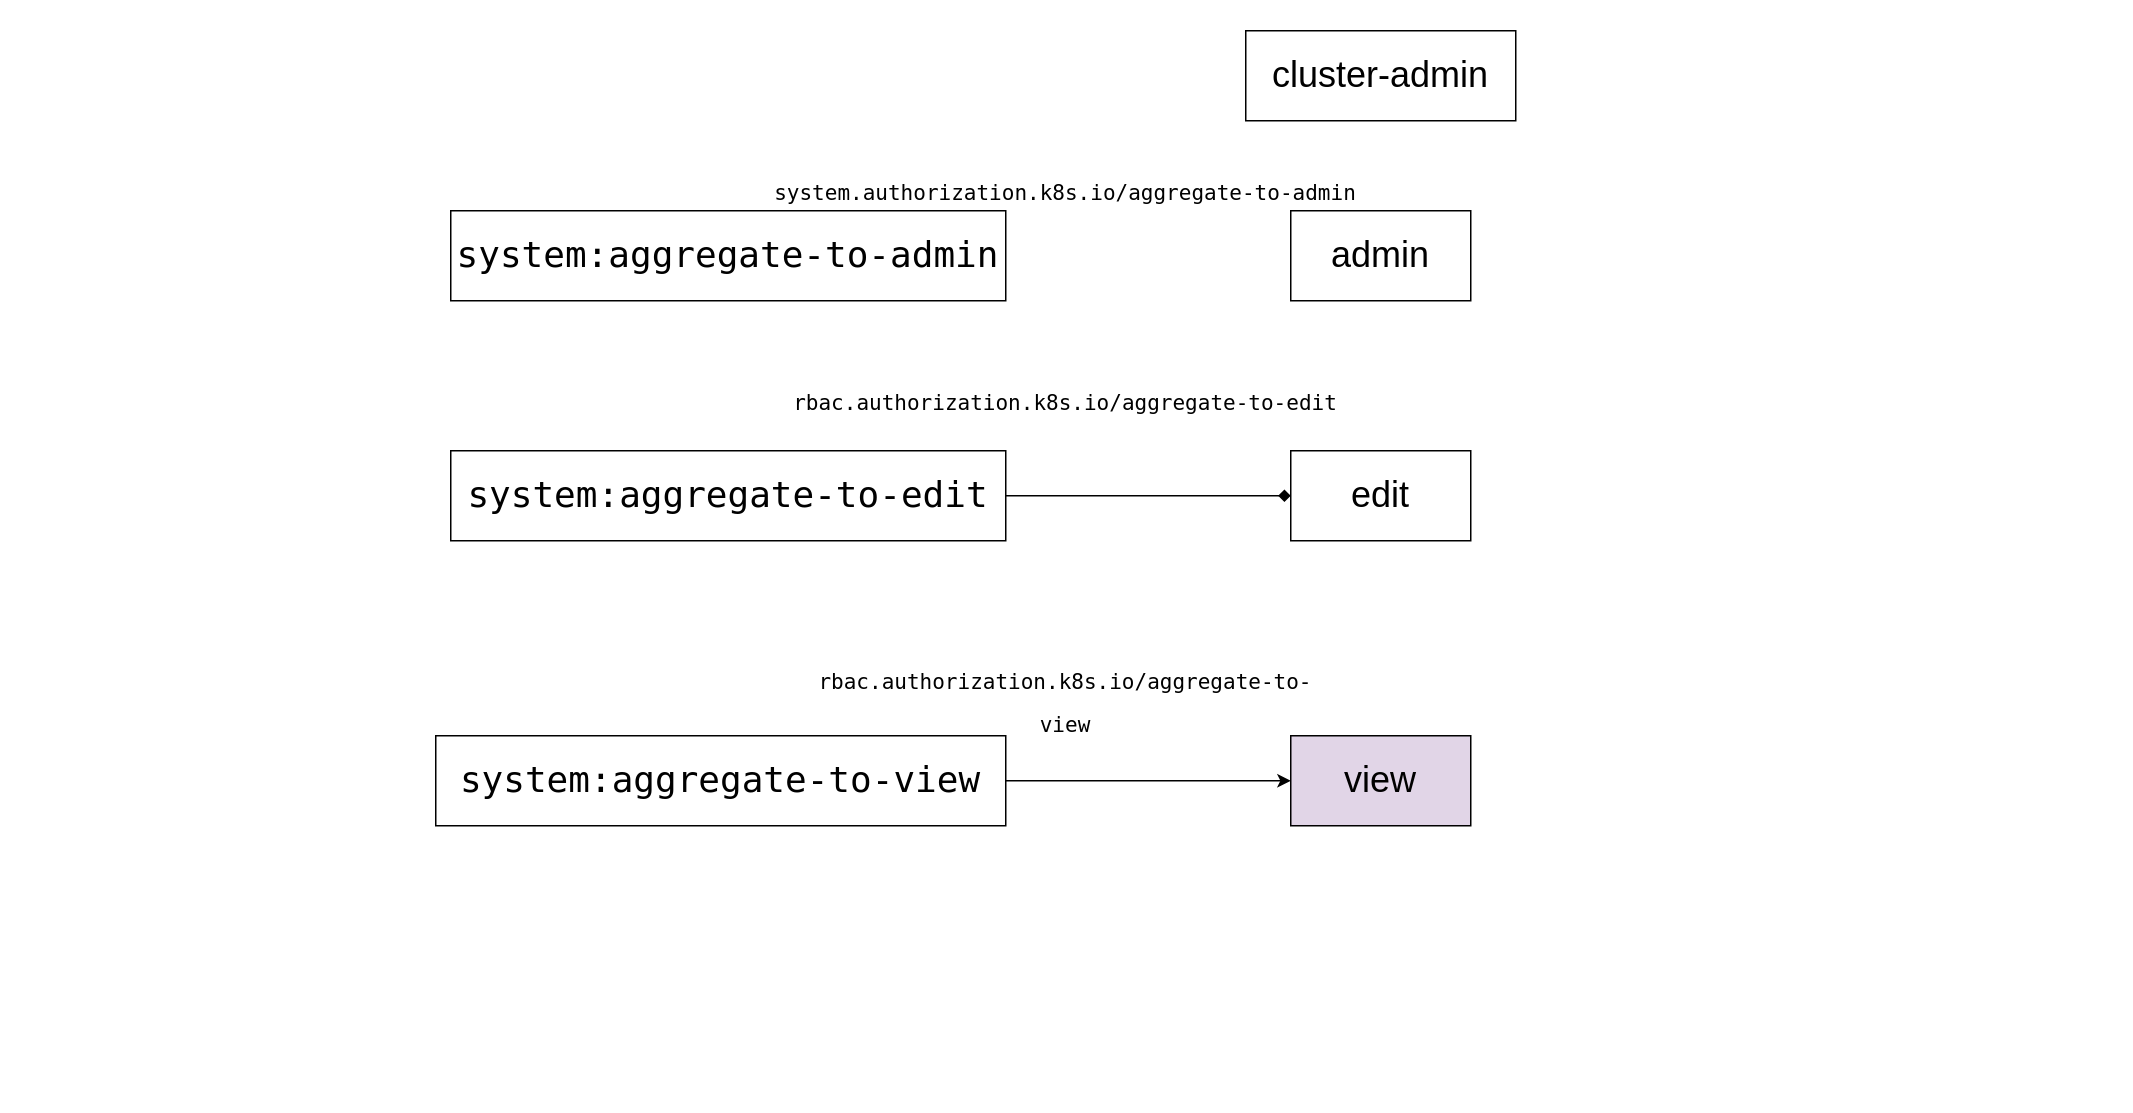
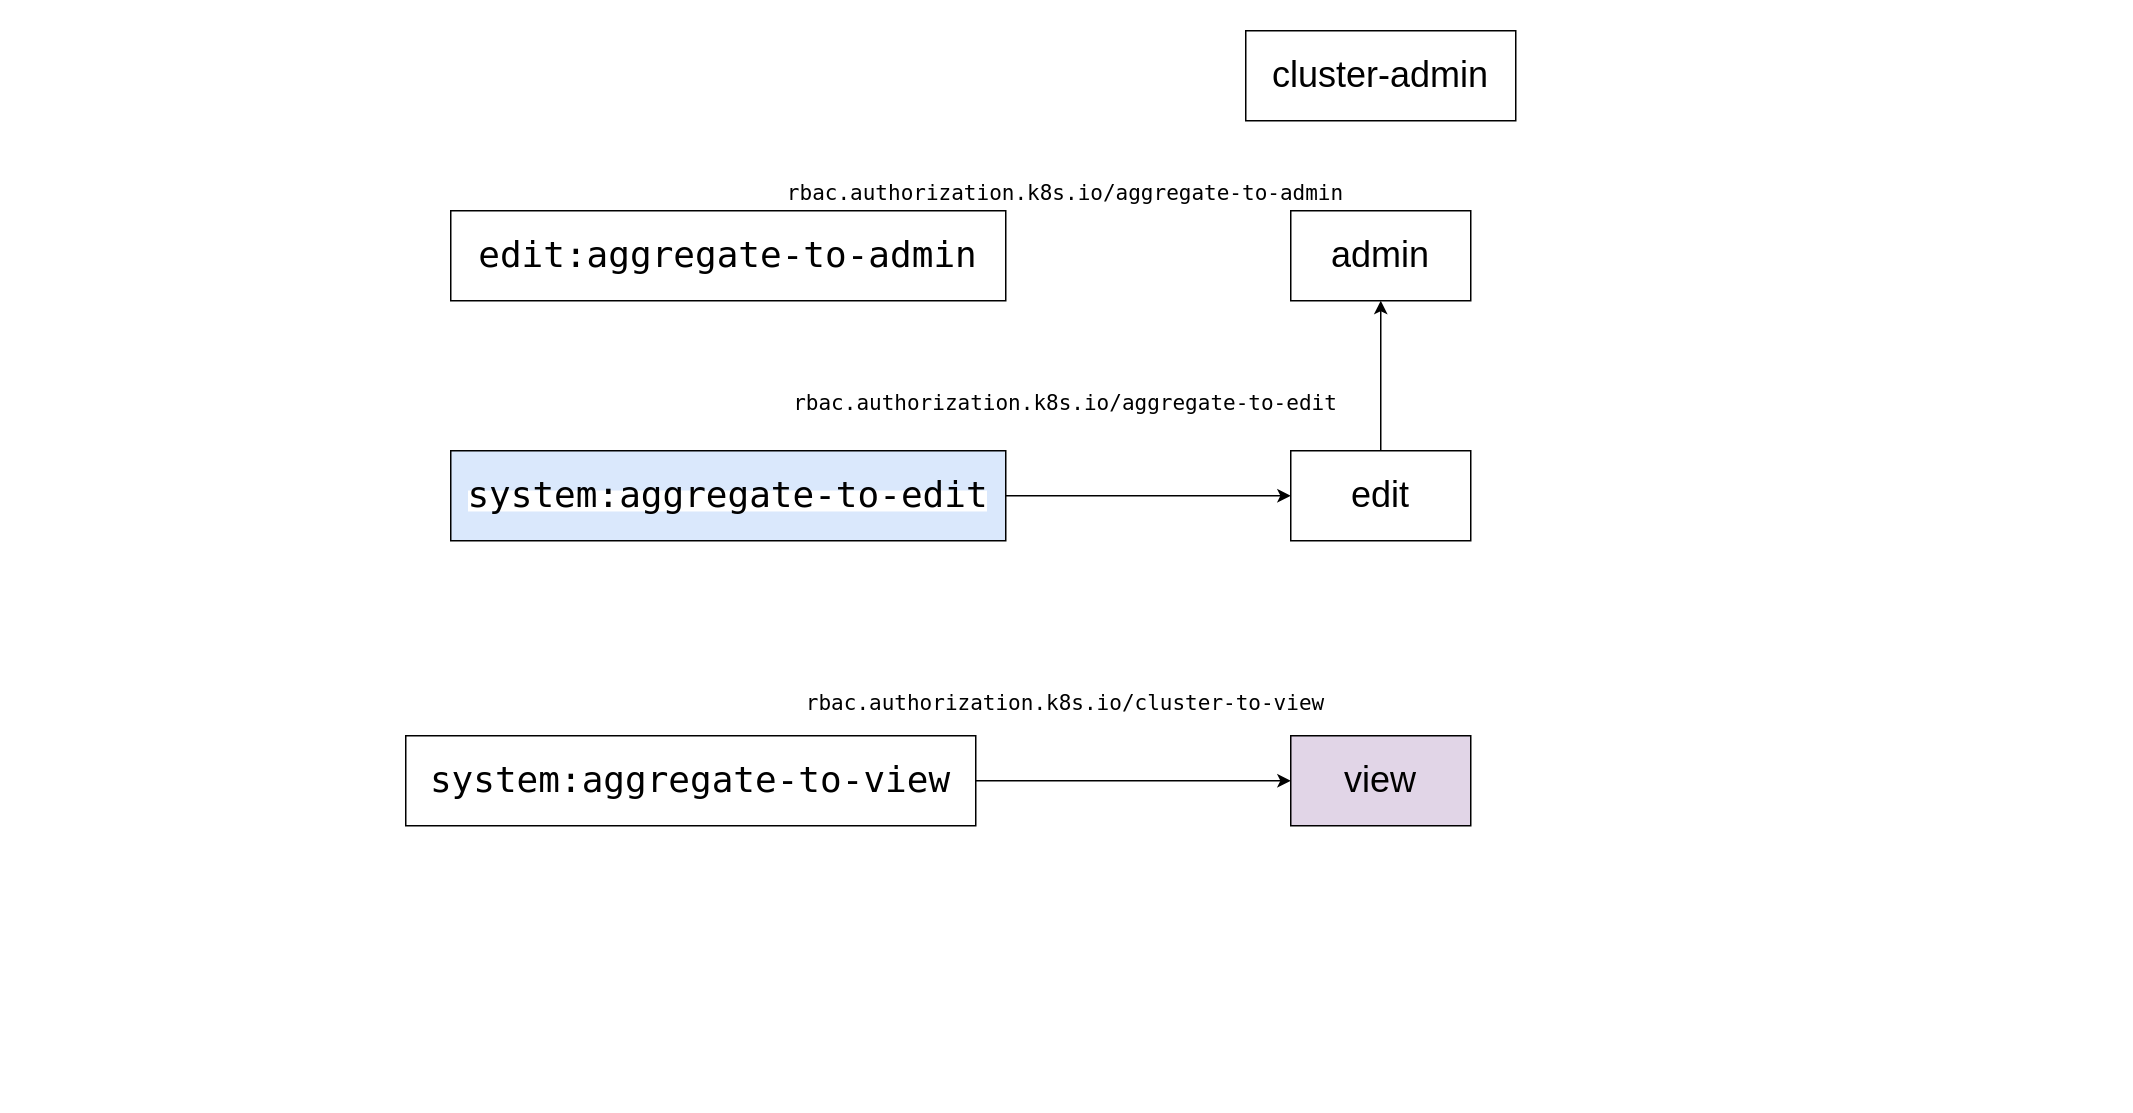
  <mxCell id="0" />
  <mxCell id="1" parent="0" />
  <mxCell id="2" value="&lt;font style=&quot;font-size: 24px&quot;&gt;admin&lt;/font&gt;" style="rounded=0;whiteSpace=wrap;html=1;" parent="1" vertex="1"><mxGeometry x="860" y="140" width="120" height="60" as="geometry" /></mxCell>
  <mxCell id="3" value="&lt;font style=&quot;font-size: 24px&quot;&gt;edit&lt;/font&gt;" style="rounded=0;whiteSpace=wrap;html=1;" parent="1" vertex="1"><mxGeometry x="860" y="300" width="120" height="60" as="geometry" /></mxCell>
- <mxCell id="4" value="&lt;span style=&quot;font-family: monospace&quot;&gt;&lt;span style=&quot;background-color: rgb(255 , 255 , 255)&quot;&gt;&lt;font style=&quot;font-size: 24px&quot;&gt;system:aggregate-to-admin&lt;/font&gt;&lt;/span&gt;&lt;br&gt;&lt;/span&gt;" style="rounded=0;whiteSpace=wrap;html=1;" parent="1" vertex="1"><mxGeometry x="300" y="140" width="370" height="60" as="geometry" /></mxCell>
- <mxCell id="5" value="&lt;span style=&quot;font-family: monospace&quot;&gt;&lt;span style=&quot;background-color: rgb(255 , 255 , 255)&quot;&gt;&lt;font style=&quot;font-size: 24px&quot;&gt;system:aggregate-to-edit&lt;/font&gt;&lt;/span&gt;&lt;br&gt;&lt;/span&gt;" style="rounded=0;whiteSpace=wrap;html=1;" parent="1" vertex="1"><mxGeometry x="300" y="300" width="370" height="60" as="geometry" /></mxCell>
+ <mxCell id="4" value="&lt;span style=&quot;font-family: monospace&quot;&gt;&lt;span style=&quot;background-color: rgb(255 , 255 , 255)&quot;&gt;&lt;font style=&quot;font-size: 24px&quot;&gt;edit:aggregate-to-admin&lt;/font&gt;&lt;/span&gt;&lt;br&gt;&lt;/span&gt;" style="rounded=0;whiteSpace=wrap;html=1;" parent="1" vertex="1"><mxGeometry x="300" y="140" width="370" height="60" as="geometry" /></mxCell>
+ <mxCell id="5" value="&lt;span style=&quot;font-family: monospace&quot;&gt;&lt;span style=&quot;background-color: rgb(255 , 255 , 255)&quot;&gt;&lt;font style=&quot;font-size: 24px&quot;&gt;system:aggregate-to-edit&lt;/font&gt;&lt;/span&gt;&lt;br&gt;&lt;/span&gt;" style="rounded=0;whiteSpace=wrap;html=1;fillColor=#dae8fc;" parent="1" vertex="1"><mxGeometry x="300" y="300" width="370" height="60" as="geometry" /></mxCell>
  <mxCell id="6" value="&lt;font style=&quot;font-size: 24px&quot;&gt;view&lt;/font&gt;" style="rounded=0;whiteSpace=wrap;html=1;fillColor=#e1d5e7;" parent="1" vertex="1"><mxGeometry x="860" y="490" width="120" height="60" as="geometry" /></mxCell>
  <mxCell id="7" value="&lt;span style=&quot;font-family: monospace&quot;&gt;&lt;br&gt;&lt;/span&gt;" style="text;whiteSpace=wrap;html=1;fontSize=24;" parent="1" vertex="1"><mxGeometry x="850" y="680" width="360" height="40" as="geometry" /></mxCell>
- <mxCell id="8" value="&lt;span style=&quot;font-family: monospace ; font-size: 24px ; text-align: left ; background-color: rgb(255 , 255 , 255)&quot;&gt;system:aggregate-to-view&lt;/span&gt;&lt;span style=&quot;font-family: monospace&quot;&gt;&lt;br&gt;&lt;/span&gt;" style="rounded=0;whiteSpace=wrap;html=1;" parent="1" vertex="1"><mxGeometry x="290" y="490" width="380" height="60" as="geometry" /></mxCell>
+ <mxCell id="8" value="&lt;span style=&quot;font-family: monospace ; font-size: 24px ; text-align: left ; background-color: rgb(255 , 255 , 255)&quot;&gt;system:aggregate-to-view&lt;/span&gt;&lt;span style=&quot;font-family: monospace&quot;&gt;&lt;br&gt;&lt;/span&gt;" style="rounded=0;whiteSpace=wrap;html=1;" parent="1" vertex="1"><mxGeometry x="270" y="490" width="380" height="60" as="geometry" /></mxCell>
  <mxCell id="9" value="&lt;span style=&quot;font-family: monospace&quot;&gt;&lt;span style=&quot;background-color: rgb(255 , 255 , 255)&quot;&gt;&lt;font style=&quot;font-size: 14px&quot;&gt;rbac.authorization.k8s.io/aggregate-to-edit&lt;/font&gt;&lt;/span&gt;&lt;br&gt;&lt;/span&gt;" style="text;html=1;strokeColor=none;fillColor=none;align=center;verticalAlign=middle;whiteSpace=wrap;rounded=0;fontSize=24;" parent="1" vertex="1"><mxGeometry x="20" y="250" width="1380" height="30" as="geometry" /></mxCell>
- <mxCell id="10" value="&lt;span style=&quot;font-family: monospace&quot;&gt;&lt;span style=&quot;background-color: rgb(255 , 255 , 255)&quot;&gt;&lt;font style=&quot;font-size: 14px&quot;&gt;rbac.authorization.k8s.io/aggregate-to-view&lt;/font&gt;&lt;/span&gt;&lt;br&gt;&lt;/span&gt;" style="text;html=1;strokeColor=none;fillColor=none;align=center;verticalAlign=middle;whiteSpace=wrap;rounded=0;fontSize=24;" parent="1" vertex="1"><mxGeometry x="535" y="450" width="350" height="30" as="geometry" /></mxCell>
- <mxCell id="11" value="&lt;span style=&quot;font-family: monospace&quot;&gt;&lt;span style=&quot;background-color: rgb(255 , 255 , 255)&quot;&gt;&lt;font style=&quot;font-size: 14px&quot;&gt;system.authorization.k8s.io/aggregate-to-admin&lt;/font&gt;&lt;/span&gt;&lt;br&gt;&lt;/span&gt;" style="text;html=1;strokeColor=none;fillColor=none;align=center;verticalAlign=middle;whiteSpace=wrap;rounded=0;fontSize=24;" parent="1" vertex="1"><mxGeometry x="20" y="110" width="1380" height="30" as="geometry" /></mxCell>
+ <mxCell id="10" value="&lt;span style=&quot;font-family: monospace&quot;&gt;&lt;span style=&quot;background-color: rgb(255 , 255 , 255)&quot;&gt;&lt;font style=&quot;font-size: 14px&quot;&gt;rbac.authorization.k8s.io/cluster-to-view&lt;/font&gt;&lt;/span&gt;&lt;br&gt;&lt;/span&gt;" style="text;html=1;strokeColor=none;fillColor=none;align=center;verticalAlign=middle;whiteSpace=wrap;rounded=0;fontSize=24;" parent="1" vertex="1"><mxGeometry x="535" y="450" width="350" height="30" as="geometry" /></mxCell>
+ <mxCell id="11" value="&lt;span style=&quot;font-family: monospace&quot;&gt;&lt;span style=&quot;background-color: rgb(255 , 255 , 255)&quot;&gt;&lt;font style=&quot;font-size: 14px&quot;&gt;rbac.authorization.k8s.io/aggregate-to-admin&lt;/font&gt;&lt;/span&gt;&lt;br&gt;&lt;/span&gt;" style="text;html=1;strokeColor=none;fillColor=none;align=center;verticalAlign=middle;whiteSpace=wrap;rounded=0;fontSize=24;" parent="1" vertex="1"><mxGeometry x="20" y="110" width="1380" height="30" as="geometry" /></mxCell>
  <mxCell id="12" value="&lt;font style=&quot;font-size: 24px&quot;&gt;cluster-admin&lt;/font&gt;" style="rounded=0;whiteSpace=wrap;html=1;" parent="1" vertex="1"><mxGeometry y="20" width="180" height="60" as="geometry" x="830" /></mxCell>
- <mxCell id="13" value="" style="endArrow=diamond;html=1;rounded=0;exitX=1;exitY=0.5;exitDx=0;exitDy=0;entryX=0;entryY=0.5;entryDx=0;entryDy=0;" parent="1" source="5" target="3" edge="1"><mxGeometry width="50" height="50" relative="1" as="geometry"><mxPoint x="790" y="300" as="sourcePoint" /><mxPoint x="840" y="250" as="targetPoint" /></mxGeometry></mxCell>
+ <mxCell id="13" value="" style="endArrow=classic;html=1;rounded=0;exitX=1;exitY=0.5;exitDx=0;exitDy=0;entryX=0;entryY=0.5;entryDx=0;entryDy=0;" parent="1" source="5" target="3" edge="1"><mxGeometry width="50" height="50" relative="1" as="geometry"><mxPoint x="790" y="300" as="sourcePoint" /><mxPoint x="840" y="250" as="targetPoint" /></mxGeometry></mxCell>
  <mxCell id="14" value="" style="endArrow=classic;html=1;rounded=0;entryX=0;entryY=0.5;entryDx=0;entryDy=0;exitX=1;exitY=0.5;exitDx=0;exitDy=0;" parent="1" source="8" target="6" edge="1"><mxGeometry width="50" height="50" relative="1" as="geometry"><mxPoint x="800" y="380" as="sourcePoint" /><mxPoint x="850" y="330" as="targetPoint" /></mxGeometry></mxCell>
+ <mxCell id="15" value="" style="endArrow=classic;html=1;rounded=0;entryX=0.5;entryY=1;entryDx=0;entryDy=0;" edge="1" parent="1" source="3" target="2"><mxGeometry width="50" height="50" relative="1" as="geometry"><mxPoint x="840" y="320" as="sourcePoint" /><mxPoint x="890" y="270" as="targetPoint" /></mxGeometry></mxCell>
